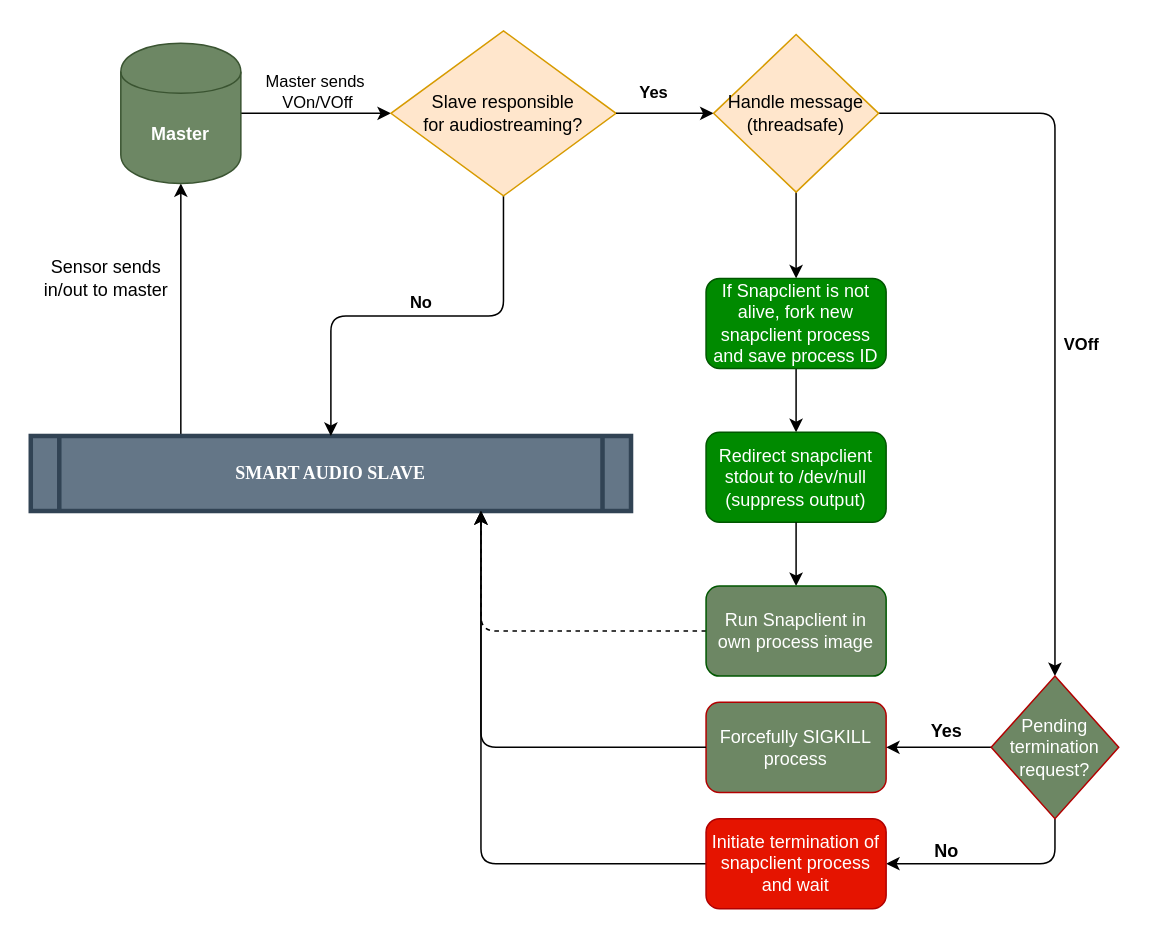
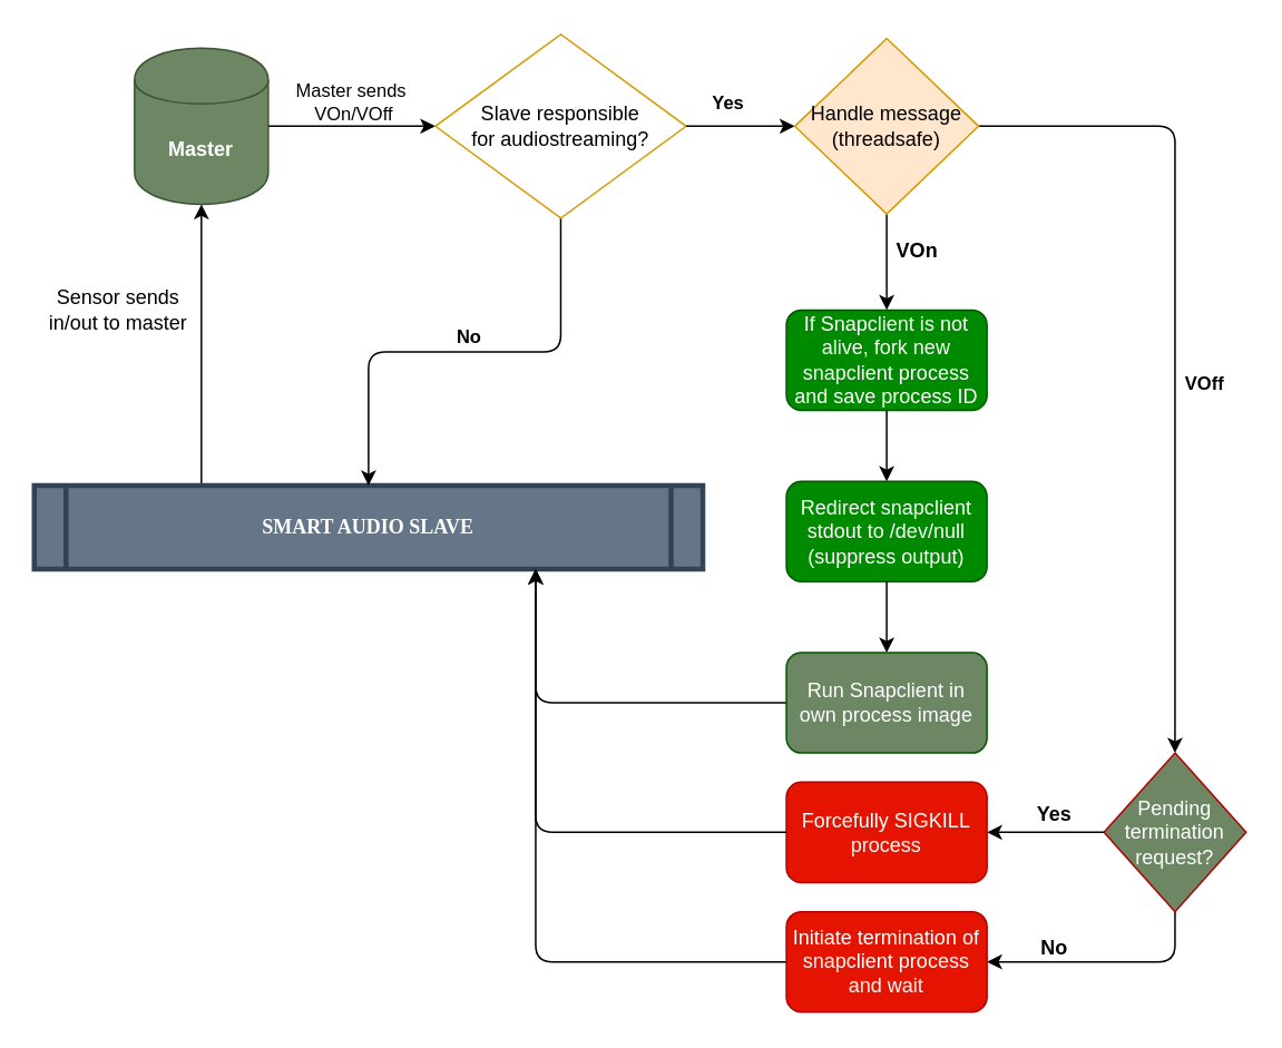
  <mxCell id="0" />
  <mxCell id="1" parent="0" />
  <mxCell id="2" style="edgeStyle=orthogonalEdgeStyle;rounded=0;orthogonalLoop=1;jettySize=auto;html=1;exitX=0.25;exitY=0;exitDx=0;exitDy=0;entryX=0.5;entryY=1;entryDx=0;entryDy=0;" edge="1" parent="1" source="3" target="7"><mxGeometry relative="1" as="geometry"><mxPoint x="120" y="200" as="targetPoint" /></mxGeometry></mxCell>
  <mxCell id="3" value="SMART AUDIO SLAVE" style="shape=process;whiteSpace=wrap;align=center;verticalAlign=middle;size=0.048;fontStyle=1;strokeWidth=3;fillColor=#647687;fontFamily=Verdana;strokeColor=#314354;fontColor=#ffffff;" vertex="1" parent="1"><mxGeometry x="20" y="290" width="400" height="50" as="geometry" /></mxCell>
  <mxCell id="4" value="Sensor sends &lt;br&gt;in/out to master" style="text;html=1;align=center;verticalAlign=middle;resizable=0;points=[];autosize=1;fontStyle=0" vertex="1" parent="1"><mxGeometry x="20" y="170" width="100" height="30" as="geometry" /></mxCell>
  <mxCell id="5" style="edgeStyle=orthogonalEdgeStyle;rounded=0;orthogonalLoop=1;jettySize=auto;html=1;entryX=0;entryY=0.5;entryDx=0;entryDy=0;" edge="1" parent="1" source="7" target="10"><mxGeometry relative="1" as="geometry"><mxPoint x="280" y="75" as="targetPoint" /></mxGeometry></mxCell>
  <mxCell id="6" value="Master sends&amp;nbsp;&lt;br&gt;VOn/VOff" style="edgeLabel;html=1;align=center;verticalAlign=middle;resizable=0;points=[];labelBackgroundColor=none;" vertex="1" connectable="0" parent="5"><mxGeometry x="-0.215" y="1" relative="1" as="geometry"><mxPoint x="11.43" y="-14" as="offset" /></mxGeometry></mxCell>
  <mxCell id="7" value="&lt;b&gt;Master&lt;/b&gt;" style="shape=cylinder;whiteSpace=wrap;html=1;boundedLbl=1;backgroundOutline=1;fillColor=#6d8764;strokeColor=#3A5431;shadow=0;sketch=0;fontColor=#ffffff;" vertex="1" parent="1"><mxGeometry x="80" y="28.34" width="80" height="93.33" as="geometry" /></mxCell>
  <mxCell id="8" value="" style="endArrow=classic;html=1;exitX=0.5;exitY=1;exitDx=0;exitDy=0;edgeStyle=orthogonalEdgeStyle;" edge="1" parent="1" source="10" target="3"><mxGeometry width="50" height="50" relative="1" as="geometry"><mxPoint x="340" y="164.53" as="sourcePoint" /><mxPoint x="380" y="140" as="targetPoint" /></mxGeometry></mxCell>
  <mxCell id="9" value="No" style="edgeLabel;html=1;align=center;verticalAlign=middle;resizable=0;points=[];fontStyle=1" vertex="1" connectable="0" parent="8"><mxGeometry x="-0.218" y="6" relative="1" as="geometry"><mxPoint x="-27.86" y="-16" as="offset" /></mxGeometry></mxCell>
- <mxCell id="10" value="&lt;span style=&quot;text-align: left&quot;&gt;Slave responsible&lt;br&gt;for audiostreaming?&lt;br&gt;&lt;/span&gt;" style="rhombus;whiteSpace=wrap;html=1;labelBackgroundColor=none;fillColor=#ffe6cc;strokeColor=#d79b00;" vertex="1" parent="1"><mxGeometry x="260" y="20" width="150" height="110" as="geometry" /></mxCell>
+ <mxCell id="10" value="&lt;span style=&quot;text-align: left&quot;&gt;Slave responsible&lt;br&gt;for audiostreaming?&lt;br&gt;&lt;/span&gt;" style="rhombus;whiteSpace=wrap;html=1;labelBackgroundColor=none;fillColor=#ffffff;strokeColor=#d79b00;" vertex="1" parent="1"><mxGeometry x="260" y="20" width="150" height="110" as="geometry" /></mxCell>
  <mxCell id="11" value="" style="endArrow=classic;html=1;exitX=1;exitY=0.5;exitDx=0;exitDy=0;entryX=0;entryY=0.5;entryDx=0;entryDy=0;" edge="1" parent="1" source="10" target="16"><mxGeometry width="50" height="50" relative="1" as="geometry"><mxPoint x="390" y="140" as="sourcePoint" /><mxPoint x="480" y="75" as="targetPoint" /></mxGeometry></mxCell>
  <mxCell id="12" value="Yes" style="edgeLabel;html=1;align=center;verticalAlign=middle;resizable=0;points=[];fontStyle=1" vertex="1" connectable="0" parent="11"><mxGeometry x="-0.553" y="-2" relative="1" as="geometry"><mxPoint x="9.17" y="-17" as="offset" /></mxGeometry></mxCell>
  <mxCell id="13" value="" style="edgeStyle=orthogonalEdgeStyle;rounded=0;orthogonalLoop=1;jettySize=auto;html=1;entryX=0.5;entryY=0;entryDx=0;entryDy=0;" edge="1" parent="1" source="16" target="18"><mxGeometry relative="1" as="geometry"><mxPoint x="630" y="-45" as="targetPoint" /></mxGeometry></mxCell>
  <mxCell id="14" style="edgeStyle=orthogonalEdgeStyle;rounded=1;orthogonalLoop=1;jettySize=auto;html=1;exitX=1;exitY=0.5;exitDx=0;exitDy=0;entryX=0.5;entryY=0;entryDx=0;entryDy=0;" edge="1" parent="1" source="16" target="27"><mxGeometry relative="1" as="geometry" /></mxCell>
  <mxCell id="15" value="VOff" style="edgeLabel;html=1;align=center;verticalAlign=middle;resizable=0;points=[];fontStyle=1" vertex="1" connectable="0" parent="14"><mxGeometry x="0.1" y="5" relative="1" as="geometry"><mxPoint x="12.49" as="offset" /></mxGeometry></mxCell>
  <mxCell id="16" value="Handle message (threadsafe)" style="rhombus;whiteSpace=wrap;html=1;labelBackgroundColor=none;fillColor=#ffe6cc;strokeColor=#d79b00;" vertex="1" parent="1"><mxGeometry x="475" y="22.5" width="110" height="105" as="geometry" /></mxCell>
  <mxCell id="17" value="" style="edgeStyle=orthogonalEdgeStyle;rounded=0;orthogonalLoop=1;jettySize=auto;html=1;entryX=0.5;entryY=0;entryDx=0;entryDy=0;exitX=0.5;exitY=1;exitDx=0;exitDy=0;" edge="1" parent="1" source="18" target="20"><mxGeometry relative="1" as="geometry"><mxPoint x="640" y="-42.5" as="targetPoint" /></mxGeometry></mxCell>
  <mxCell id="18" value="If Snapclient is not alive, fork new snapclient process and save process ID" style="rounded=1;whiteSpace=wrap;html=1;labelBackgroundColor=none;sketch=0;fillColor=#008a00;strokeColor=#005700;fontColor=#ffffff;" vertex="1" parent="1"><mxGeometry x="470" y="185" width="120" height="60" as="geometry" /></mxCell>
+ <mxCell id="19" value="VOn" style="text;html=1;align=center;verticalAlign=middle;resizable=0;points=[];autosize=1;shadow=0;sketch=0;fontStyle=1" vertex="1" parent="1"><mxGeometry x="527.5" y="140" width="40" height="20" as="geometry" /></mxCell>
  <mxCell id="20" value="Redirect snapclient stdout to /dev/null (suppress output)" style="rounded=1;whiteSpace=wrap;html=1;shadow=0;labelBackgroundColor=none;sketch=0;fillColor=#008a00;strokeColor=#005700;fontColor=#ffffff;" vertex="1" parent="1"><mxGeometry x="470" y="287.5" width="120" height="60" as="geometry" /></mxCell>
  <mxCell id="21" value="" style="endArrow=classic;html=1;exitX=0.5;exitY=1;exitDx=0;exitDy=0;edgeStyle=orthogonalEdgeStyle;" edge="1" parent="1" source="20" target="23"><mxGeometry width="50" height="50" relative="1" as="geometry"><mxPoint x="540" y="410" as="sourcePoint" /><mxPoint x="850" y="380" as="targetPoint" /></mxGeometry></mxCell>
- <mxCell id="22" style="edgeStyle=orthogonalEdgeStyle;rounded=1;orthogonalLoop=1;jettySize=auto;html=1;exitX=0;exitY=0.5;exitDx=0;exitDy=0;entryX=0.75;entryY=1;entryDx=0;entryDy=0;dashed=1;" edge="1" parent="1" source="23" target="3"><mxGeometry relative="1" as="geometry" /></mxCell>
+ <mxCell id="22" style="edgeStyle=orthogonalEdgeStyle;rounded=1;orthogonalLoop=1;jettySize=auto;html=1;exitX=0;exitY=0.5;exitDx=0;exitDy=0;entryX=0.75;entryY=1;entryDx=0;entryDy=0;" edge="1" parent="1" source="23" target="3"><mxGeometry relative="1" as="geometry" /></mxCell>
  <mxCell id="23" value="Run Snapclient in own process image" style="rounded=1;whiteSpace=wrap;html=1;shadow=0;labelBackgroundColor=none;sketch=0;fillColor=#6d8764;strokeColor=#005700;fontColor=#ffffff;" vertex="1" parent="1"><mxGeometry x="470" y="390" width="120" height="60" as="geometry" /></mxCell>
- <mxCell id="24" value="Forcefully SIGKILL process" style="rounded=1;whiteSpace=wrap;html=1;shadow=0;labelBackgroundColor=none;sketch=0;fillColor=#6d8764;strokeColor=#B20000;fontColor=#ffffff;" vertex="1" parent="1"><mxGeometry x="470" y="467.5" width="120" height="60" as="geometry" /></mxCell>
+ <mxCell id="24" value="Forcefully SIGKILL process" style="rounded=1;whiteSpace=wrap;html=1;shadow=0;labelBackgroundColor=none;sketch=0;fillColor=#e51400;strokeColor=#B20000;fontColor=#ffffff;" vertex="1" parent="1"><mxGeometry x="470" y="467.5" width="120" height="60" as="geometry" /></mxCell>
  <mxCell id="25" style="edgeStyle=orthogonalEdgeStyle;rounded=1;orthogonalLoop=1;jettySize=auto;html=1;" edge="1" parent="1" source="27" target="24"><mxGeometry relative="1" as="geometry" /></mxCell>
  <mxCell id="26" value="" style="edgeStyle=orthogonalEdgeStyle;rounded=1;orthogonalLoop=1;jettySize=auto;html=1;entryX=1;entryY=0.5;entryDx=0;entryDy=0;exitX=0.5;exitY=1;exitDx=0;exitDy=0;" edge="1" parent="1" source="27" target="31"><mxGeometry relative="1" as="geometry"><mxPoint x="590" y="382.5" as="targetPoint" /></mxGeometry></mxCell>
  <mxCell id="27" value="Pending termination request?" style="rhombus;whiteSpace=wrap;html=1;shadow=0;labelBackgroundColor=none;sketch=0;fillColor=#6d8764;strokeColor=#B20000;fontColor=#ffffff;" vertex="1" parent="1"><mxGeometry x="660" y="450" width="85" height="95" as="geometry" /></mxCell>
  <mxCell id="28" value="Yes" style="text;html=1;align=center;verticalAlign=middle;resizable=0;points=[];autosize=1;fontStyle=1" vertex="1" parent="1"><mxGeometry x="610" y="477" width="40" height="20" as="geometry" /></mxCell>
  <mxCell id="29" value="" style="endArrow=classic;html=1;exitX=0;exitY=0.5;exitDx=0;exitDy=0;entryX=0.75;entryY=1;entryDx=0;entryDy=0;edgeStyle=orthogonalEdgeStyle;rounded=1;" edge="1" parent="1" source="24" target="3"><mxGeometry width="50" height="50" relative="1" as="geometry"><mxPoint x="530" y="380" as="sourcePoint" /><mxPoint x="580" y="330" as="targetPoint" /></mxGeometry></mxCell>
  <mxCell id="30" style="edgeStyle=orthogonalEdgeStyle;rounded=1;orthogonalLoop=1;jettySize=auto;html=1;exitX=0;exitY=0.5;exitDx=0;exitDy=0;entryX=0.75;entryY=1;entryDx=0;entryDy=0;" edge="1" parent="1" source="31" target="3"><mxGeometry relative="1" as="geometry"><Array as="points"><mxPoint x="320" y="575" /></Array></mxGeometry></mxCell>
  <mxCell id="31" value="Initiate termination of snapclient process and wait" style="rounded=1;whiteSpace=wrap;html=1;shadow=0;labelBackgroundColor=none;sketch=0;fillColor=#e51400;strokeColor=#B20000;fontColor=#ffffff;" vertex="1" parent="1"><mxGeometry x="470" y="545" width="120" height="60" as="geometry" /></mxCell>
  <mxCell id="32" value="No" style="text;html=1;align=center;verticalAlign=middle;resizable=0;points=[];autosize=1;fontStyle=1" vertex="1" parent="1"><mxGeometry x="615" y="557" width="30" height="20" as="geometry" /></mxCell>
